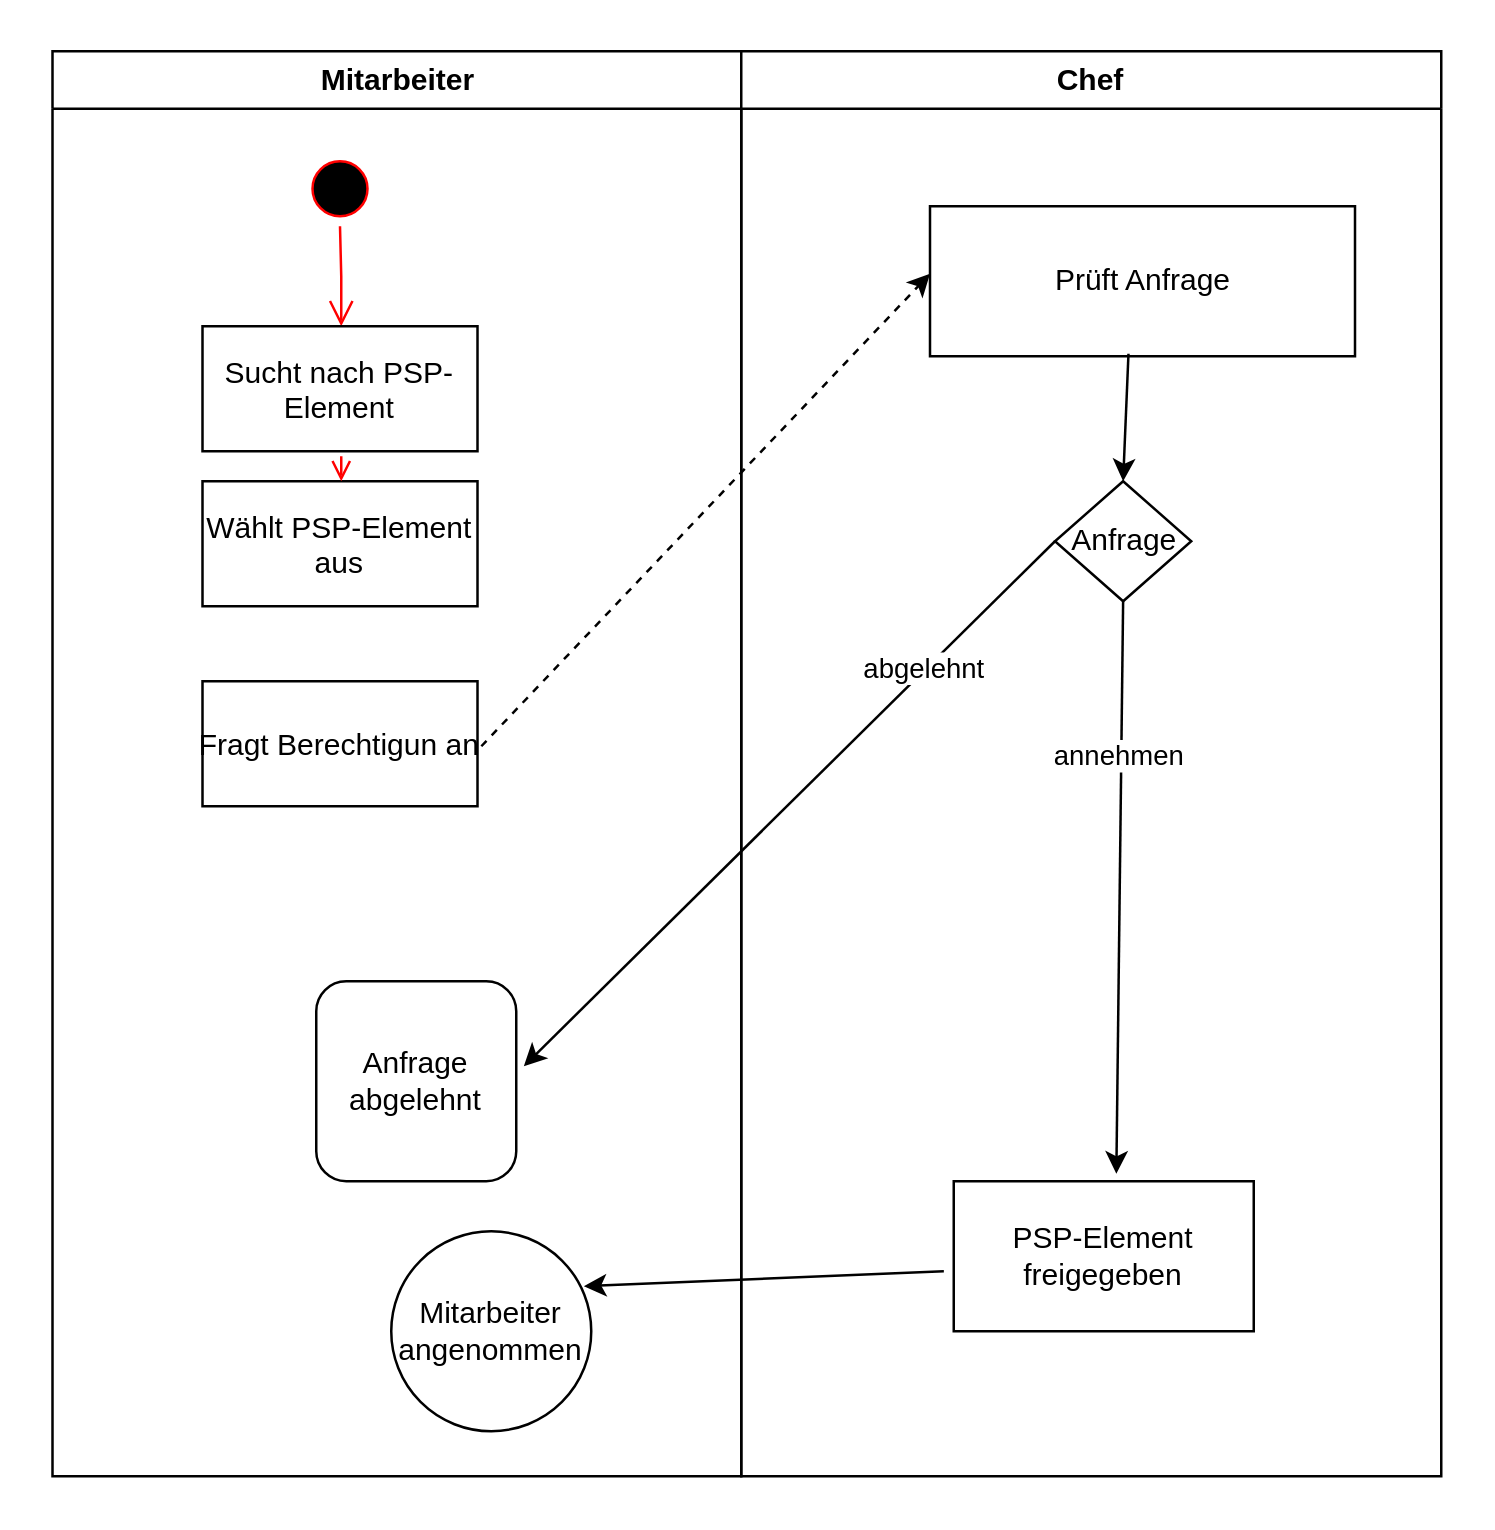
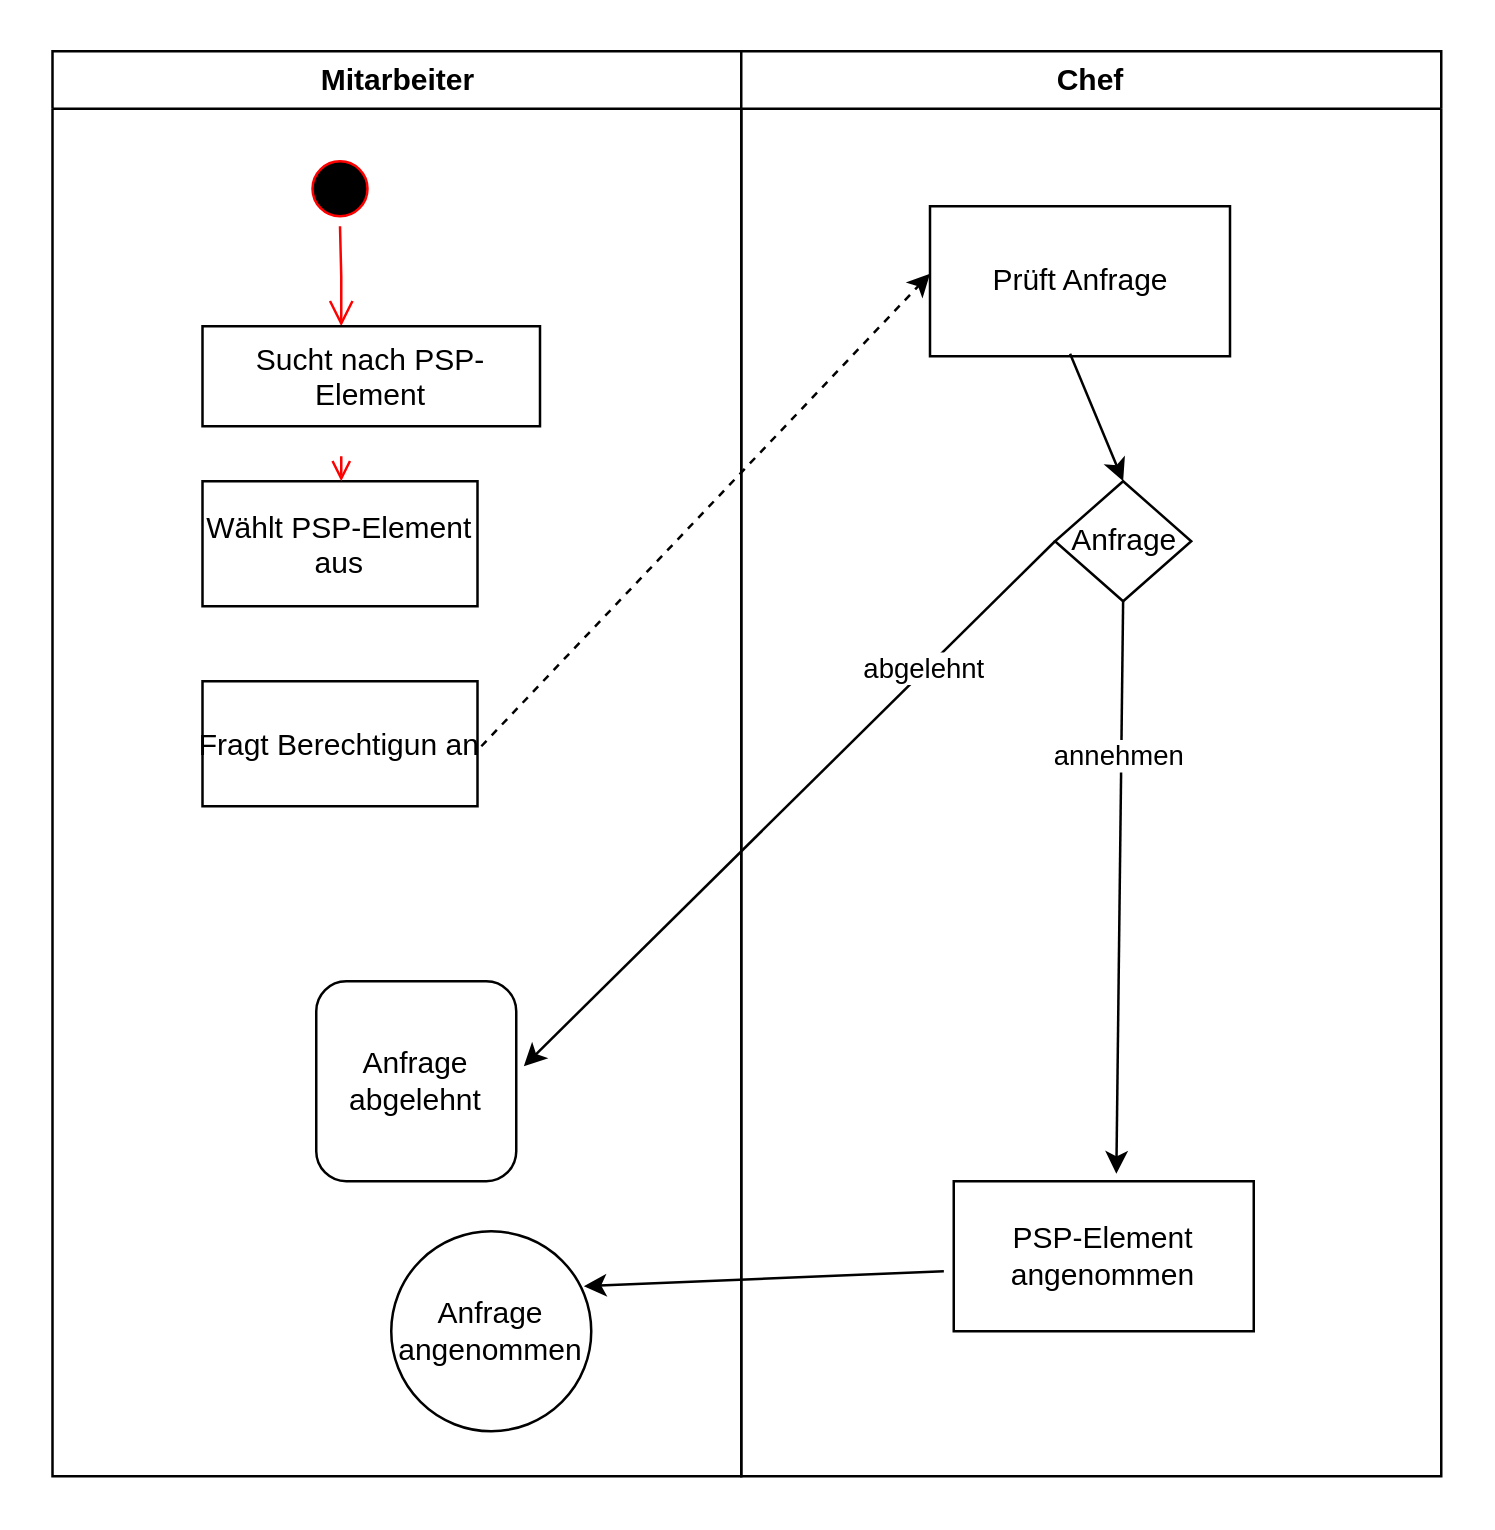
  <mxCell id="0" />
  <mxCell id="1" parent="0" />
  <mxCell id="2" value="Mitarbeiter" style="swimlane;whiteSpace=wrap" parent="1" vertex="1"><mxGeometry x="20.5" y="20" width="275.5" height="570" as="geometry" /></mxCell>
  <mxCell id="3" value="" style="ellipse;shape=startState;fillColor=#000000;strokeColor=#ff0000;" parent="2" vertex="1"><mxGeometry x="100" y="40" width="30" height="30" as="geometry" /></mxCell>
  <mxCell id="4" value="" style="edgeStyle=elbowEdgeStyle;elbow=horizontal;verticalAlign=bottom;endArrow=open;endSize=8;strokeColor=#FF0000;endFill=1;rounded=0" parent="2" source="3" target="5" edge="1"><mxGeometry x="100" y="40" as="geometry"><mxPoint x="115" y="110" as="targetPoint" /></mxGeometry></mxCell>
- <mxCell id="5" value="Sucht nach PSP-&#10;Element" style="" parent="2" vertex="1"><mxGeometry x="60" y="110" width="110" height="50" as="geometry" /></mxCell>
+ <mxCell id="5" value="Sucht nach PSP-&#10;Element" style="" parent="2" vertex="1"><mxGeometry x="60" y="110" width="135" height="40" as="geometry" /></mxCell>
  <mxCell id="6" value="Wählt PSP-Element&#10;aus" style="" parent="2" vertex="1"><mxGeometry x="60" y="172" width="110" height="50" as="geometry" /></mxCell>
  <mxCell id="7" value="" style="endArrow=open;strokeColor=#FF0000;endFill=1;rounded=0" parent="2" edge="1"><mxGeometry relative="1" as="geometry"><mxPoint x="115.5" y="162" as="sourcePoint" /><mxPoint x="115.5" y="172" as="targetPoint" /></mxGeometry></mxCell>
  <mxCell id="8" value="Fragt Berechtigun an" style="" parent="2" vertex="1"><mxGeometry x="60" y="252" width="110" height="50" as="geometry" /></mxCell>
- <mxCell id="9" value="Mitarbeiter angenommen" style="ellipse;whiteSpace=wrap;html=1;aspect=fixed;" vertex="1" parent="2"><mxGeometry x="135.5" y="472" width="80" height="80" as="geometry" /></mxCell>
+ <mxCell id="9" value="Anfrage angenommen" style="ellipse;whiteSpace=wrap;html=1;aspect=fixed;" vertex="1" parent="2"><mxGeometry x="135.5" y="472" width="80" height="80" as="geometry" /></mxCell>
  <mxCell id="10" value="Anfrage abgelehnt" style="whiteSpace=wrap;html=1;aspect=fixed;rounded=1;" vertex="1" parent="2"><mxGeometry x="105.5" y="372" width="80" height="80" as="geometry" /></mxCell>
  <mxCell id="11" value="Chef" style="swimlane;whiteSpace=wrap" parent="1" vertex="1"><mxGeometry x="296" y="20" width="280" height="570" as="geometry" /></mxCell>
- <mxCell id="12" value="Prüft Anfrage" style="rounded=0;whiteSpace=wrap;html=1;" vertex="1" parent="11"><mxGeometry x="75.5" y="62" width="170" height="60" as="geometry" /></mxCell>
+ <mxCell id="12" value="Prüft Anfrage" style="rounded=0;whiteSpace=wrap;html=1;" vertex="1" parent="11"><mxGeometry x="75.5" y="62" width="120" height="60" as="geometry" /></mxCell>
  <mxCell id="13" value="Anfrage" style="rhombus;whiteSpace=wrap;html=1;" vertex="1" parent="11"><mxGeometry x="125.5" y="172" width="54.5" height="48" as="geometry" /></mxCell>
  <mxCell id="14" value="" style="endArrow=classic;html=1;rounded=0;entryX=0.5;entryY=0;entryDx=0;entryDy=0;exitX=0.467;exitY=0.983;exitDx=0;exitDy=0;exitPerimeter=0;" edge="1" parent="11" source="12" target="13"><mxGeometry width="50" height="50" relative="1" as="geometry"><mxPoint x="55.5" y="312" as="sourcePoint" /><mxPoint x="105.5" y="262" as="targetPoint" /></mxGeometry></mxCell>
- <mxCell id="15" value="PSP-Element freigegeben" style="rounded=0;whiteSpace=wrap;html=1;" vertex="1" parent="11"><mxGeometry x="85" y="452" width="120" height="60" as="geometry" /></mxCell>
+ <mxCell id="15" value="PSP-Element angenommen" style="rounded=0;whiteSpace=wrap;html=1;" vertex="1" parent="11"><mxGeometry x="85" y="452" width="120" height="60" as="geometry" /></mxCell>
  <mxCell id="16" value="" style="endArrow=classic;html=1;rounded=0;entryX=0.542;entryY=-0.05;entryDx=0;entryDy=0;entryPerimeter=0;exitX=0.5;exitY=1;exitDx=0;exitDy=0;" edge="1" parent="11" source="13" target="15"><mxGeometry width="50" height="50" relative="1" as="geometry"><mxPoint x="55.5" y="312" as="sourcePoint" /><mxPoint x="105.5" y="262" as="targetPoint" /></mxGeometry></mxCell>
  <mxCell id="17" value="&lt;div&gt;annehmen&lt;/div&gt;" style="edgeLabel;html=1;align=center;verticalAlign=middle;resizable=0;points=[];" vertex="1" connectable="0" parent="16"><mxGeometry x="-0.46" y="-2" relative="1" as="geometry"><mxPoint as="offset" /></mxGeometry></mxCell>
  <mxCell id="18" value="" style="endArrow=classic;html=1;rounded=0;entryX=0;entryY=0.45;entryDx=0;entryDy=0;entryPerimeter=0;exitX=1.014;exitY=0.52;exitDx=0;exitDy=0;exitPerimeter=0;dashed=1;" edge="1" parent="1" source="8" target="12"><mxGeometry width="50" height="50" relative="1" as="geometry"><mxPoint x="196" y="294" as="sourcePoint" /><mxPoint x="376" y="362" as="targetPoint" /></mxGeometry></mxCell>
  <mxCell id="19" value="" style="endArrow=classic;html=1;rounded=0;entryX=1.038;entryY=0.425;entryDx=0;entryDy=0;entryPerimeter=0;exitX=0;exitY=0.5;exitDx=0;exitDy=0;" edge="1" parent="1" source="13" target="10"><mxGeometry width="50" height="50" relative="1" as="geometry"><mxPoint x="356" y="332" as="sourcePoint" /><mxPoint x="218.25" y="452" as="targetPoint" /></mxGeometry></mxCell>
  <mxCell id="20" value="abgelehnt" style="edgeLabel;html=1;align=center;verticalAlign=middle;resizable=0;points=[];" vertex="1" connectable="0" parent="19"><mxGeometry x="-0.513" y="-1" relative="1" as="geometry"><mxPoint as="offset" /></mxGeometry></mxCell>
  <mxCell id="21" value="" style="endArrow=classic;html=1;rounded=0;exitX=-0.033;exitY=0.6;exitDx=0;exitDy=0;exitPerimeter=0;entryX=0.963;entryY=0.275;entryDx=0;entryDy=0;entryPerimeter=0;" edge="1" parent="1" source="15" target="9"><mxGeometry width="50" height="50" relative="1" as="geometry"><mxPoint x="356" y="332" as="sourcePoint" /><mxPoint x="406" y="282" as="targetPoint" /></mxGeometry></mxCell>
